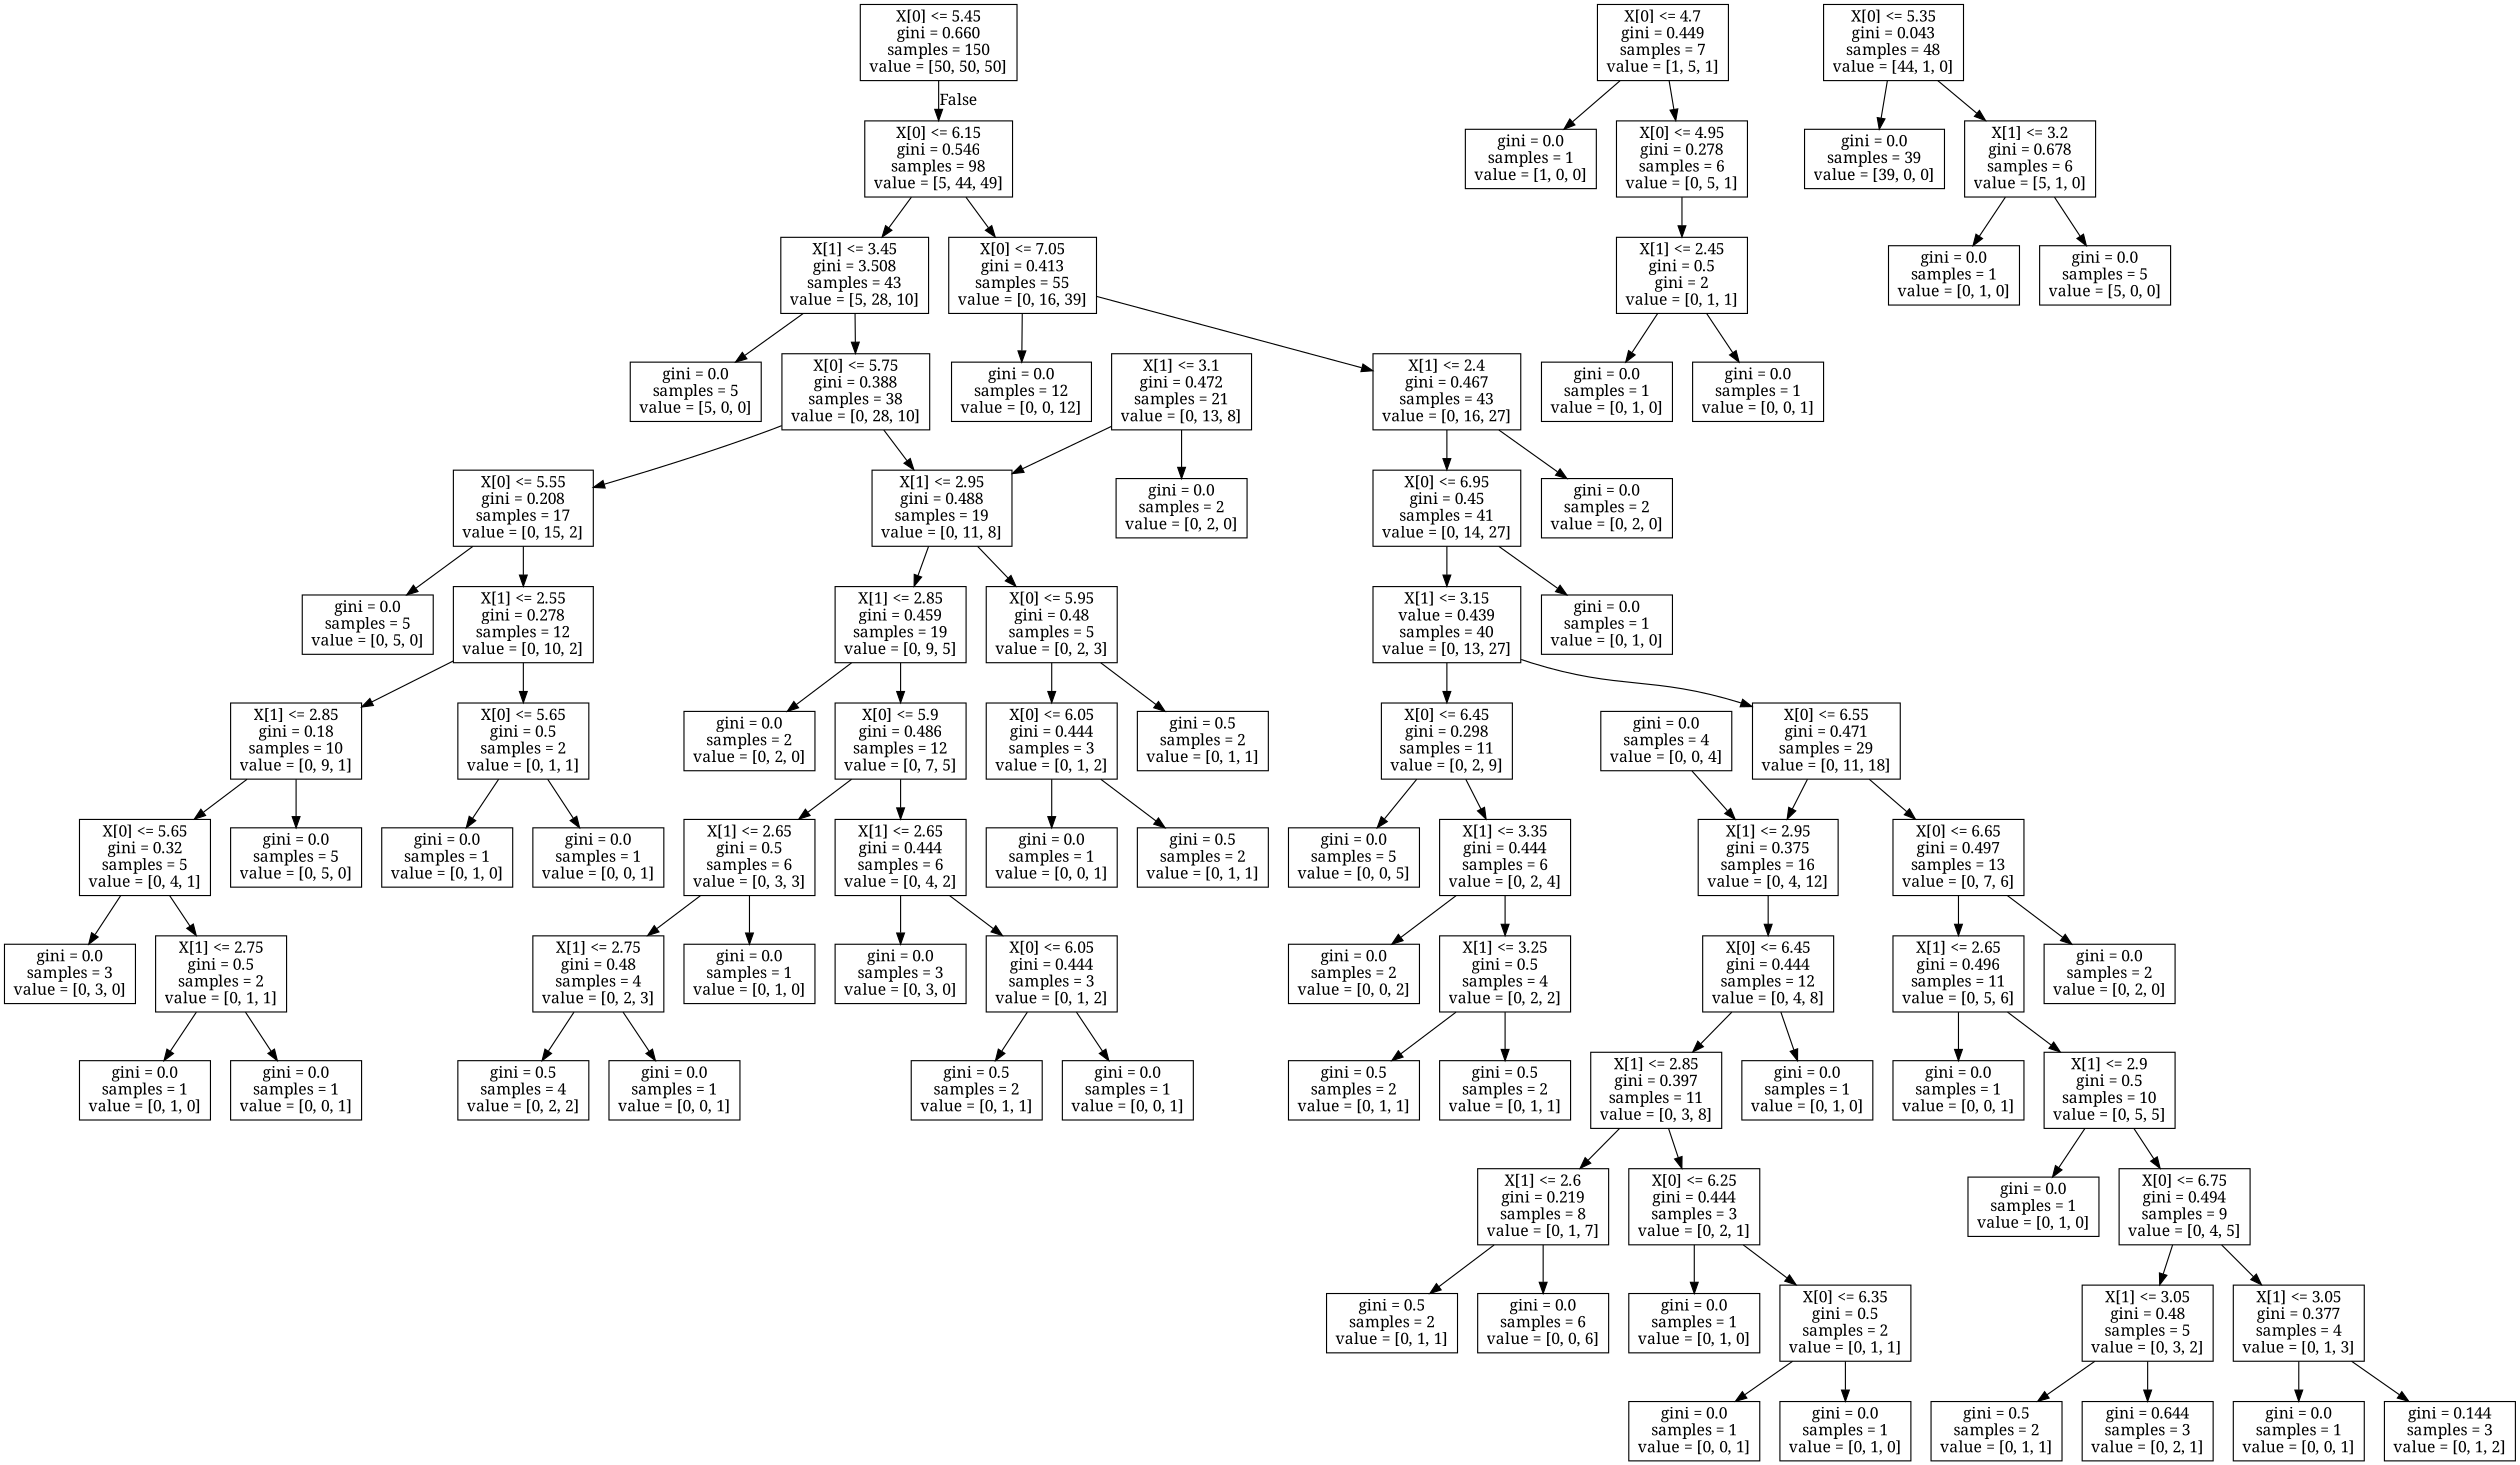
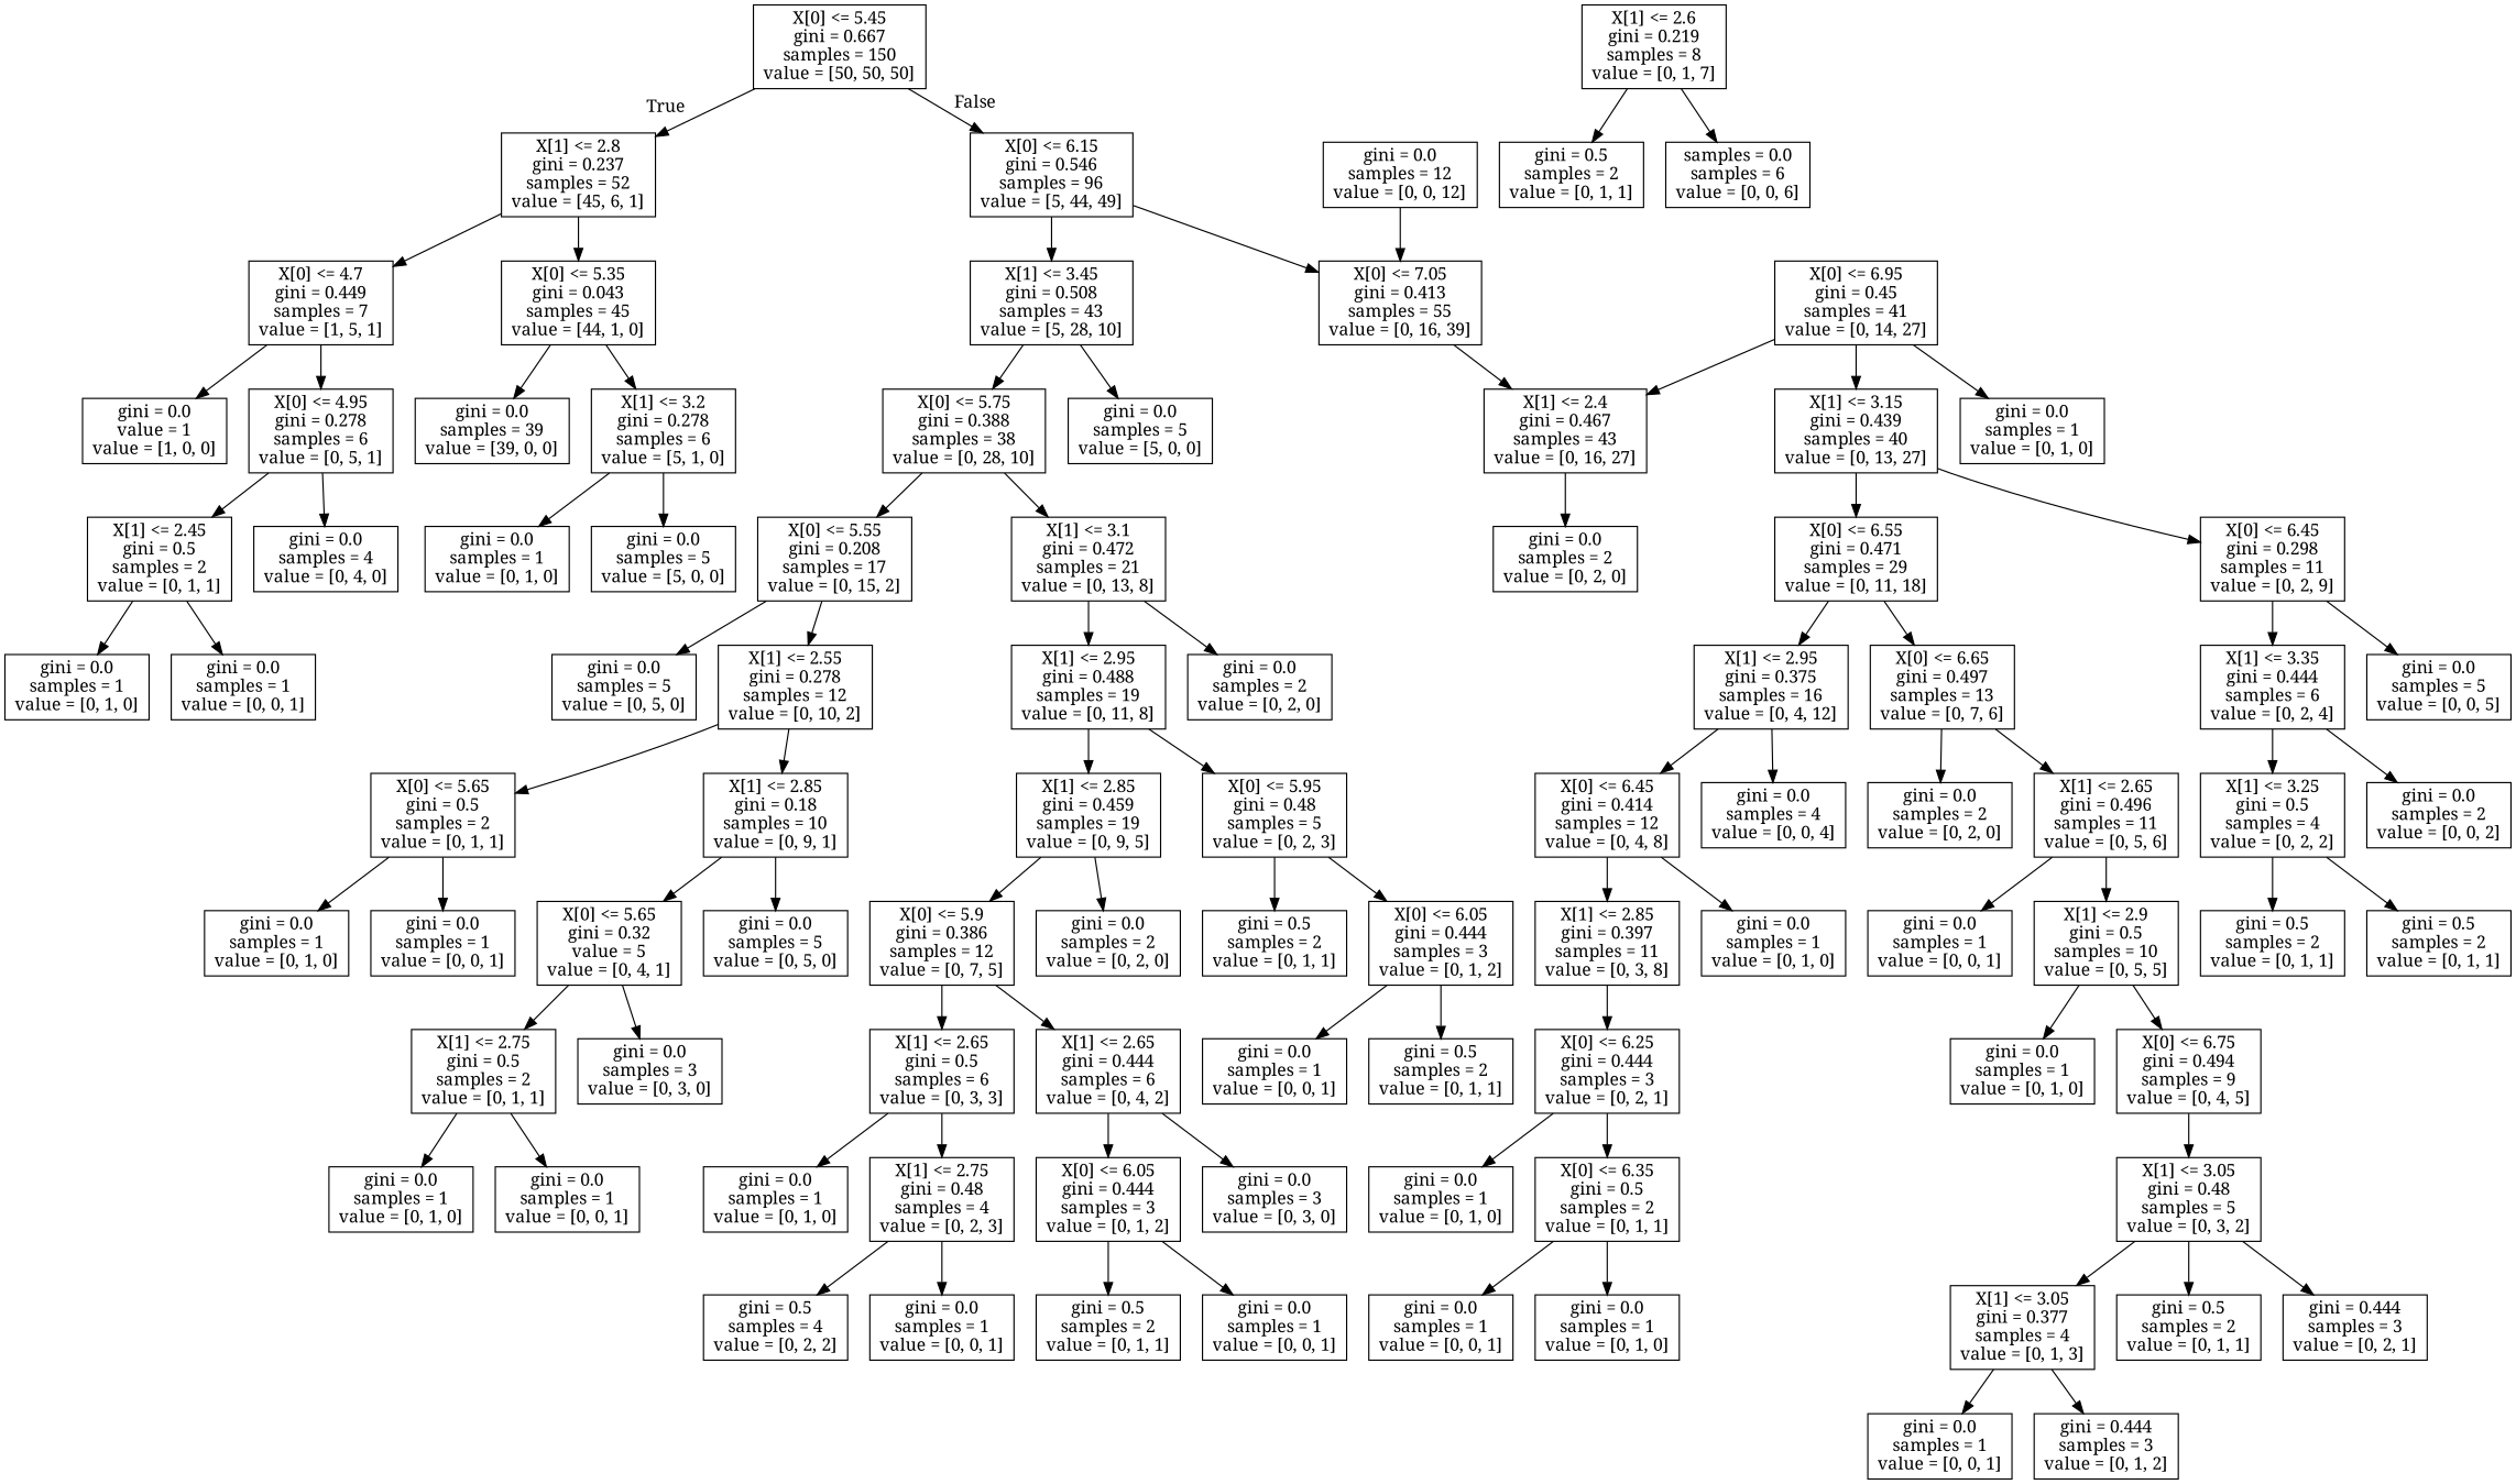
  digraph {
    fontname="Noto Serif"
    node [fontname="Noto Serif" shape=box]
    edge [fontname="Noto Serif"]
-   n1 [label="X[0] <= 5.45\ngini = 0.660\nsamples = 150\nvalue = [50, 50, 50]"]
-   n3 [label="X[0] <= 6.15\ngini = 0.546\nsamples = 98\nvalue = [5, 44, 49]"]
+   n1 [label="X[0] <= 5.45\ngini = 0.667\nsamples = 150\nvalue = [50, 50, 50]"]
+   n2 [label="X[1] <= 2.8\ngini = 0.237\nsamples = 52\nvalue = [45, 6, 1]"]
+   n3 [label="X[0] <= 6.15\ngini = 0.546\nsamples = 96\nvalue = [5, 44, 49]"]
    n4 [label="X[0] <= 4.7\ngini = 0.449\nsamples = 7\nvalue = [1, 5, 1]"]
-   n5 [label="X[0] <= 5.35\ngini = 0.043\nsamples = 48\nvalue = [44, 1, 0]"]
-   n6 [label="X[1] <= 3.45\ngini = 3.508\nsamples = 43\nvalue = [5, 28, 10]"]
+   n5 [label="X[0] <= 5.35\ngini = 0.043\nsamples = 45\nvalue = [44, 1, 0]"]
+   n6 [label="X[1] <= 3.45\ngini = 0.508\nsamples = 43\nvalue = [5, 28, 10]"]
    n7 [label="X[0] <= 7.05\ngini = 0.413\nsamples = 55\nvalue = [0, 16, 39]"]
-   n8 [label="gini = 0.0\nsamples = 1\nvalue = [1, 0, 0]"]
+   n8 [label="gini = 0.0\nvalue = 1\nvalue = [1, 0, 0]"]
    n9 [label="X[0] <= 4.95\ngini = 0.278\nsamples = 6\nvalue = [0, 5, 1]"]
    n10 [label="gini = 0.0\nsamples = 39\nvalue = [39, 0, 0]"]
-   n11 [label="X[1] <= 3.2\ngini = 0.678\nsamples = 6\nvalue = [5, 1, 0]"]
-   n12 [label="X[1] <= 2.45\ngini = 0.5\ngini = 2\nvalue = [0, 1, 1]"]
+   n11 [label="X[1] <= 3.2\ngini = 0.278\nsamples = 6\nvalue = [5, 1, 0]"]
+   n12 [label="X[1] <= 2.45\ngini = 0.5\nsamples = 2\nvalue = [0, 1, 1]"]
+   n13 [label="gini = 0.0\nsamples = 4\nvalue = [0, 4, 0]"]
    n14 [label="gini = 0.0\nsamples = 1\nvalue = [0, 1, 0]"]
    n15 [label="gini = 0.0\nsamples = 1\nvalue = [0, 0, 1]"]
    n16 [label="gini = 0.0\nsamples = 1\nvalue = [0, 1, 0]"]
    n17 [label="gini = 0.0\nsamples = 5\nvalue = [5, 0, 0]"]
    n18 [label="X[0] <= 5.75\ngini = 0.388\nsamples = 38\nvalue = [0, 28, 10]"]
    n19 [label="gini = 0.0\nsamples = 5\nvalue = [5, 0, 0]"]
    n20 [label="X[1] <= 2.4\ngini = 0.467\nsamples = 43\nvalue = [0, 16, 27]"]
    n21 [label="gini = 0.0\nsamples = 12\nvalue = [0, 0, 12]"]
    n22 [label="X[0] <= 5.55\ngini = 0.208\nsamples = 17\nvalue = [0, 15, 2]"]
    n23 [label="X[1] <= 3.1\ngini = 0.472\nsamples = 21\nvalue = [0, 13, 8]"]
    n24 [label="gini = 0.0\nsamples = 5\nvalue = [0, 5, 0]"]
    n25 [label="X[1] <= 2.55\ngini = 0.278\nsamples = 12\nvalue = [0, 10, 2]"]
    n26 [label="X[1] <= 2.95\ngini = 0.488\nsamples = 19\nvalue = [0, 11, 8]"]
    n27 [label="gini = 0.0\nsamples = 2\nvalue = [0, 2, 0]"]
    n28 [label="X[0] <= 5.65\ngini = 0.5\nsamples = 2\nvalue = [0, 1, 1]"]
    n29 [label="X[1] <= 2.85\ngini = 0.18\nsamples = 10\nvalue = [0, 9, 1]"]
    n30 [label="gini = 0.0\nsamples = 1\nvalue = [0, 1, 0]"]
    n31 [label="gini = 0.0\nsamples = 1\nvalue = [0, 0, 1]"]
-   n32 [label="X[0] <= 5.65\ngini = 0.32\nsamples = 5\nvalue = [0, 4, 1]"]
+   n32 [label="X[0] <= 5.65\ngini = 0.32\nvalue = 5\nvalue = [0, 4, 1]"]
    n33 [label="gini = 0.0\nsamples = 5\nvalue = [0, 5, 0]"]
    n34 [label="X[1] <= 2.75\ngini = 0.5\nsamples = 2\nvalue = [0, 1, 1]"]
    n35 [label="gini = 0.0\nsamples = 3\nvalue = [0, 3, 0]"]
    n36 [label="gini = 0.0\nsamples = 1\nvalue = [0, 1, 0]"]
    n37 [label="gini = 0.0\nsamples = 1\nvalue = [0, 0, 1]"]
    n38 [label="X[1] <= 2.85\ngini = 0.459\nsamples = 19\nvalue = [0, 9, 5]"]
    n39 [label="X[0] <= 5.95\ngini = 0.48\nsamples = 5\nvalue = [0, 2, 3]"]
-   n40 [label="X[0] <= 5.9\ngini = 0.486\nsamples = 12\nvalue = [0, 7, 5]"]
+   n40 [label="X[0] <= 5.9\ngini = 0.386\nsamples = 12\nvalue = [0, 7, 5]"]
    n41 [label="gini = 0.0\nsamples = 2\nvalue = [0, 2, 0]"]
    n42 [label="gini = 0.5\nsamples = 2\nvalue = [0, 1, 1]"]
    n43 [label="X[0] <= 6.05\ngini = 0.444\nsamples = 3\nvalue = [0, 1, 2]"]
    n44 [label="X[1] <= 2.65\ngini = 0.5\nsamples = 6\nvalue = [0, 3, 3]"]
    n45 [label="X[1] <= 2.65\ngini = 0.444\nsamples = 6\nvalue = [0, 4, 2]"]
    n46 [label="gini = 0.0\nsamples = 1\nvalue = [0, 1, 0]"]
    n47 [label="X[1] <= 2.75\ngini = 0.48\nsamples = 4\nvalue = [0, 2, 3]"]
    n48 [label="X[0] <= 6.05\ngini = 0.444\nsamples = 3\nvalue = [0, 1, 2]"]
    n49 [label="gini = 0.0\nsamples = 3\nvalue = [0, 3, 0]"]
    n50 [label="gini = 0.5\nsamples = 4\nvalue = [0, 2, 2]"]
    n51 [label="gini = 0.0\nsamples = 1\nvalue = [0, 0, 1]"]
    n52 [label="gini = 0.5\nsamples = 2\nvalue = [0, 1, 1]"]
    n53 [label="gini = 0.0\nsamples = 1\nvalue = [0, 0, 1]"]
    n54 [label="gini = 0.0\nsamples = 1\nvalue = [0, 0, 1]"]
    n55 [label="gini = 0.5\nsamples = 2\nvalue = [0, 1, 1]"]
    n56 [label="gini = 0.0\nsamples = 2\nvalue = [0, 2, 0]"]
    n57 [label="X[0] <= 6.95\ngini = 0.45\nsamples = 41\nvalue = [0, 14, 27]"]
-   n58 [label="X[1] <= 3.15\nvalue = 0.439\nsamples = 40\nvalue = [0, 13, 27]"]
+   n58 [label="X[1] <= 3.15\ngini = 0.439\nsamples = 40\nvalue = [0, 13, 27]"]
    n59 [label="gini = 0.0\nsamples = 1\nvalue = [0, 1, 0]"]
    n60 [label="X[0] <= 6.55\ngini = 0.471\nsamples = 29\nvalue = [0, 11, 18]"]
    n61 [label="X[0] <= 6.45\ngini = 0.298\nsamples = 11\nvalue = [0, 2, 9]"]
    n62 [label="X[1] <= 2.95\ngini = 0.375\nsamples = 16\nvalue = [0, 4, 12]"]
    n63 [label="X[0] <= 6.65\ngini = 0.497\nsamples = 13\nvalue = [0, 7, 6]"]
    n64 [label="X[1] <= 3.35\ngini = 0.444\nsamples = 6\nvalue = [0, 2, 4]"]
    n65 [label="gini = 0.0\nsamples = 5\nvalue = [0, 0, 5]"]
-   n66 [label="X[0] <= 6.45\ngini = 0.444\nsamples = 12\nvalue = [0, 4, 8]"]
+   n66 [label="X[0] <= 6.45\ngini = 0.414\nsamples = 12\nvalue = [0, 4, 8]"]
    n67 [label="gini = 0.0\nsamples = 4\nvalue = [0, 0, 4]"]
    n68 [label="gini = 0.0\nsamples = 2\nvalue = [0, 2, 0]"]
    n69 [label="X[1] <= 2.65\ngini = 0.496\nsamples = 11\nvalue = [0, 5, 6]"]
    n70 [label="X[1] <= 2.85\ngini = 0.397\nsamples = 11\nvalue = [0, 3, 8]"]
    n71 [label="gini = 0.0\nsamples = 1\nvalue = [0, 1, 0]"]
    n72 [label="X[1] <= 2.6\ngini = 0.219\nsamples = 8\nvalue = [0, 1, 7]"]
    n73 [label="X[0] <= 6.25\ngini = 0.444\nsamples = 3\nvalue = [0, 2, 1]"]
    n74 [label="gini = 0.5\nsamples = 2\nvalue = [0, 1, 1]"]
-   n75 [label="gini = 0.0\nsamples = 6\nvalue = [0, 0, 6]"]
+   n75 [label="samples = 0.0\nsamples = 6\nvalue = [0, 0, 6]"]
    n76 [label="gini = 0.0\nsamples = 1\nvalue = [0, 1, 0]"]
    n77 [label="X[0] <= 6.35\ngini = 0.5\nsamples = 2\nvalue = [0, 1, 1]"]
    n78 [label="gini = 0.0\nsamples = 1\nvalue = [0, 0, 1]"]
    n79 [label="gini = 0.0\nsamples = 1\nvalue = [0, 1, 0]"]
    n80 [label="gini = 0.0\nsamples = 1\nvalue = [0, 0, 1]"]
    n81 [label="X[1] <= 2.9\ngini = 0.5\nsamples = 10\nvalue = [0, 5, 5]"]
    n82 [label="gini = 0.0\nsamples = 1\nvalue = [0, 1, 0]"]
    n83 [label="X[0] <= 6.75\ngini = 0.494\nsamples = 9\nvalue = [0, 4, 5]"]
    n84 [label="X[1] <= 3.05\ngini = 0.48\nsamples = 5\nvalue = [0, 3, 2]"]
    n85 [label="X[1] <= 3.05\ngini = 0.377\nsamples = 4\nvalue = [0, 1, 3]"]
    n86 [label="gini = 0.5\nsamples = 2\nvalue = [0, 1, 1]"]
-   n87 [label="gini = 0.644\nsamples = 3\nvalue = [0, 2, 1]"]
+   n87 [label="gini = 0.444\nsamples = 3\nvalue = [0, 2, 1]"]
    n88 [label="gini = 0.0\nsamples = 1\nvalue = [0, 0, 1]"]
-   n89 [label="gini = 0.144\nsamples = 3\nvalue = [0, 1, 2]"]
+   n89 [label="gini = 0.444\nsamples = 3\nvalue = [0, 1, 2]"]
    n90 [label="X[1] <= 3.25\ngini = 0.5\nsamples = 4\nvalue = [0, 2, 2]"]
    n91 [label="gini = 0.0\nsamples = 2\nvalue = [0, 0, 2]"]
    n92 [label="gini = 0.5\nsamples = 2\nvalue = [0, 1, 1]"]
    n93 [label="gini = 0.5\nsamples = 2\nvalue = [0, 1, 1]"]
+   n1 -> n2 [headlabel=True labelangle=45 labeldistance=2.5]
    n1 -> n3 [headlabel=False labelangle=-45 labeldistance=2.5]
+   n2 -> n4
+   n2 -> n5
    n3 -> n6
    n3 -> n7
    n4 -> n8
    n4 -> n9
    n5 -> n10
    n5 -> n11
    n6 -> n18
    n6 -> n19
    n7 -> n20
-   n7 -> n21
+   n21 -> n7
    n9 -> n12
+   n9 -> n13
    n11 -> n16
    n11 -> n17
    n12 -> n14
    n12 -> n15
    n18 -> n22
-   n18 -> n26
+   n18 -> n23
    n20 -> n56
-   n20 -> n57
+   n57 -> n20
    n22 -> n24
    n22 -> n25
    n23 -> n26
    n23 -> n27
    n25 -> n28
    n25 -> n29
    n26 -> n38
    n26 -> n39
    n28 -> n30
    n28 -> n31
    n29 -> n32
    n29 -> n33
    n32 -> n34
    n32 -> n35
    n34 -> n36
    n34 -> n37
    n38 -> n40
    n38 -> n41
    n39 -> n42
    n39 -> n43
    n40 -> n44
    n40 -> n45
    n43 -> n54
    n43 -> n55
    n44 -> n46
    n44 -> n47
    n45 -> n48
    n45 -> n49
    n47 -> n50
    n47 -> n51
    n48 -> n52
    n48 -> n53
    n57 -> n58
    n57 -> n59
    n58 -> n60
    n58 -> n61
    n60 -> n62
    n60 -> n63
    n61 -> n64
    n61 -> n65
    n62 -> n66
-   n67 -> n62
+   n62 -> n67
    n63 -> n68
    n63 -> n69
    n64 -> n90
    n64 -> n91
    n66 -> n70
    n66 -> n71
    n69 -> n80
    n69 -> n81
-   n70 -> n72
    n70 -> n73
    n72 -> n74
    n72 -> n75
    n73 -> n76
    n73 -> n77
    n77 -> n78
    n77 -> n79
    n81 -> n82
    n81 -> n83
    n83 -> n84
-   n83 -> n85
+   n84 -> n85
    n84 -> n86
    n84 -> n87
    n85 -> n88
    n85 -> n89
    n90 -> n92
    n90 -> n93
  }
